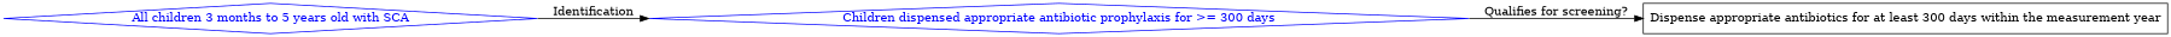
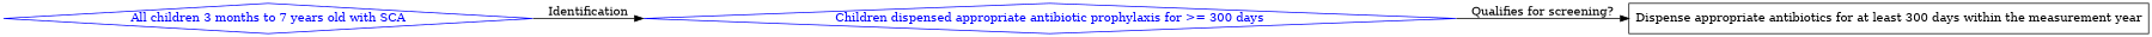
  digraph {
    rankdir=LR
    node [color=blue fontcolor=blue shape=diamond]
-   n1 [label="All children 3 months to 5 years old with SCA"]
+   n1 [label="All children 3 months to 7 years old with SCA"]
    n2 [label="Children dispensed appropriate antibiotic prophylaxis for >= 300 days"]
    n3 [color=black fontcolor=black label="Dispense appropriate antibiotics for at least 300 days within the measurement year" shape=rectangle]
    n1 -> n2 [label=Identification]
    n2 -> n3 [label="Qualifies for screening?"]
  }
